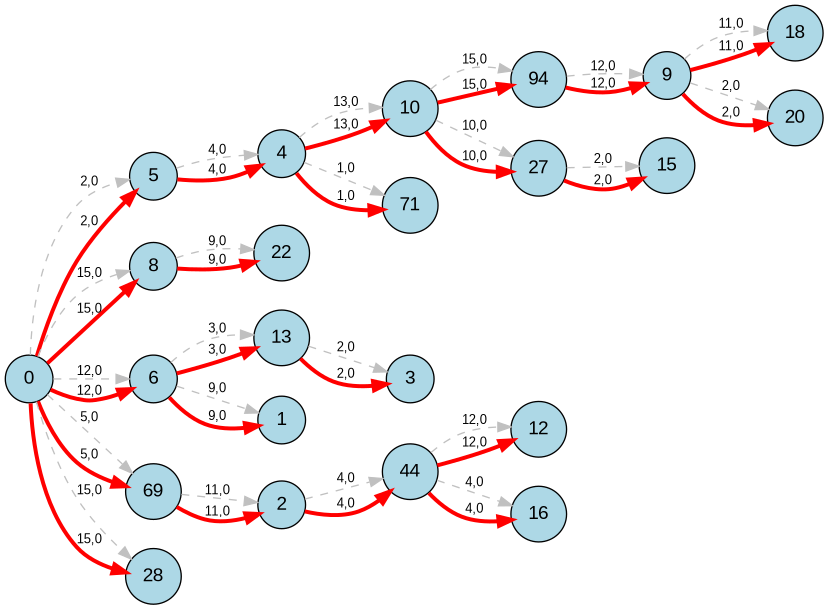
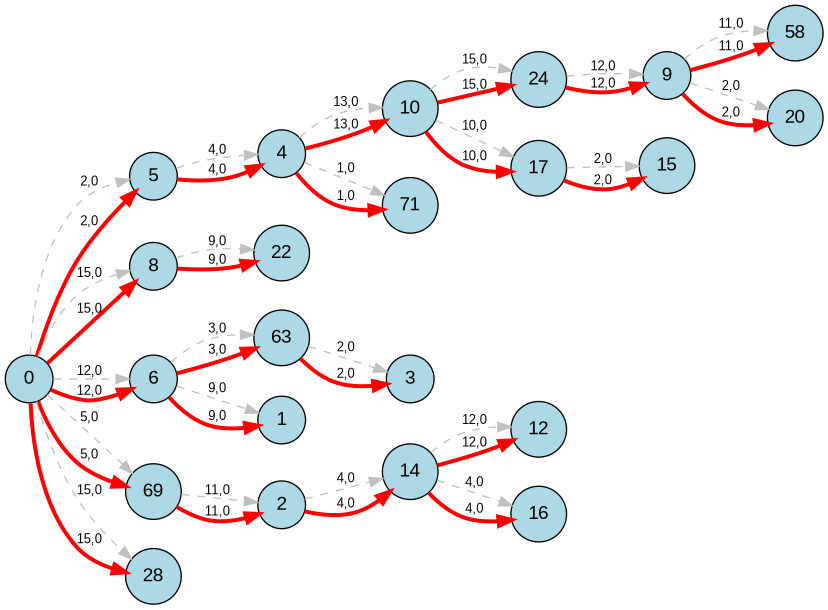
  digraph {
    rankdir=LR
    node [fillcolor=lightblue fontname=Arial shape=circle style=filled]
    edge [color=gray fontname=Arial fontsize=10 penwidth=1 style=dashed]
    0
    5
    8
    6
    n5 [label=69]
    n6 [label=28]
    4
    22
-   13
+   13 [label=63]
    1
    2
    10
    n13 [label=71]
-   24 [label=94]
-   17 [label=27]
+   24
+   17
    3
    9
    15
-   18
+   18 [label=58]
    20
-   14 [label=44]
+   14
    12
    16
    0 -> 5 [label="2,0"]
    0 -> 5 [color=red label="2,0" penwidth=3.0 style=solid]
    0 -> 8 [label="15,0"]
    0 -> 8 [color=red label="15,0" penwidth=3.0 style=solid]
    0 -> 6 [label="12,0"]
    0 -> 6 [color=red label="12,0" penwidth=3.0 style=solid]
    0 -> n5 [label="5,0"]
    0 -> n5 [color=red label="5,0" penwidth=3.0 style=solid]
    0 -> n6 [label="15,0"]
    0 -> n6 [color=red label="15,0" penwidth=3.0 style=solid]
    5 -> 4 [label="4,0"]
    5 -> 4 [color=red label="4,0" penwidth=3.0 style=solid]
    8 -> 22 [label="9,0"]
    8 -> 22 [color=red label="9,0" penwidth=3.0 style=solid]
    6 -> 13 [label="3,0"]
    6 -> 13 [color=red label="3,0" penwidth=3.0 style=solid]
    6 -> 1 [label="9,0"]
    6 -> 1 [color=red label="9,0" penwidth=3.0 style=solid]
    n5 -> 2 [label="11,0"]
    n5 -> 2 [color=red label="11,0" penwidth=3.0 style=solid]
    4 -> 10 [label="13,0"]
    4 -> 10 [color=red label="13,0" penwidth=3.0 style=solid]
    4 -> n13 [label="1,0"]
    4 -> n13 [color=red label="1,0" penwidth=3.0 style=solid]
    13 -> 3 [label="2,0"]
    13 -> 3 [color=red label="2,0" penwidth=3.0 style=solid]
    2 -> 14 [label="4,0"]
    2 -> 14 [color=red label="4,0" penwidth=3.0 style=solid]
    10 -> 24 [label="15,0"]
    10 -> 24 [color=red label="15,0" penwidth=3.0 style=solid]
    10 -> 17 [label="10,0"]
    10 -> 17 [color=red label="10,0" penwidth=3.0 style=solid]
    24 -> 9 [label="12,0"]
    24 -> 9 [color=red label="12,0" penwidth=3.0 style=solid]
    17 -> 15 [label="2,0"]
    17 -> 15 [color=red label="2,0" penwidth=3.0 style=solid]
    9 -> 18 [label="11,0"]
    9 -> 18 [color=red label="11,0" penwidth=3.0 style=solid]
    9 -> 20 [label="2,0"]
    9 -> 20 [color=red label="2,0" penwidth=3.0 style=solid]
    14 -> 12 [label="12,0"]
    14 -> 12 [color=red label="12,0" penwidth=3.0 style=solid]
    14 -> 16 [label="4,0"]
    14 -> 16 [color=red label="4,0" penwidth=3.0 style=solid]
  }
